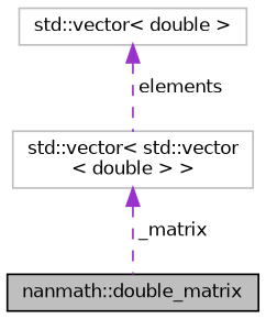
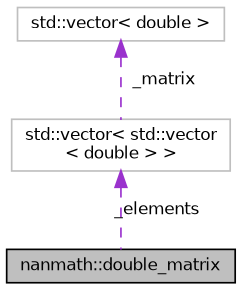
  digraph {
    node [color=grey75 fillcolor=white fontname=Helvetica fontsize=10 shape=record style=filled]
    edge [color=darkorchid3 dir=back fontname=Helvetica fontsize=10 labelfontname=Helvetica labelfontsize=10 style=dashed]
    n1 [color=black fillcolor=grey75 fontcolor=black height=0.2 label="nanmath::double_matrix" width=0.4]
    n2 [height=0.2 label="std::vector\< std::vector\l\< double \> \>" width=0.4]
    n3 [height=0.2 label="std::vector\< double \>" width=0.4]
-   n2 -> n1 [label=" _matrix"]
-   n3 -> n2 [label=" elements"]
+   n2 -> n1 [label=" _elements"]
+   n3 -> n2 [label=" _matrix"]
  }
